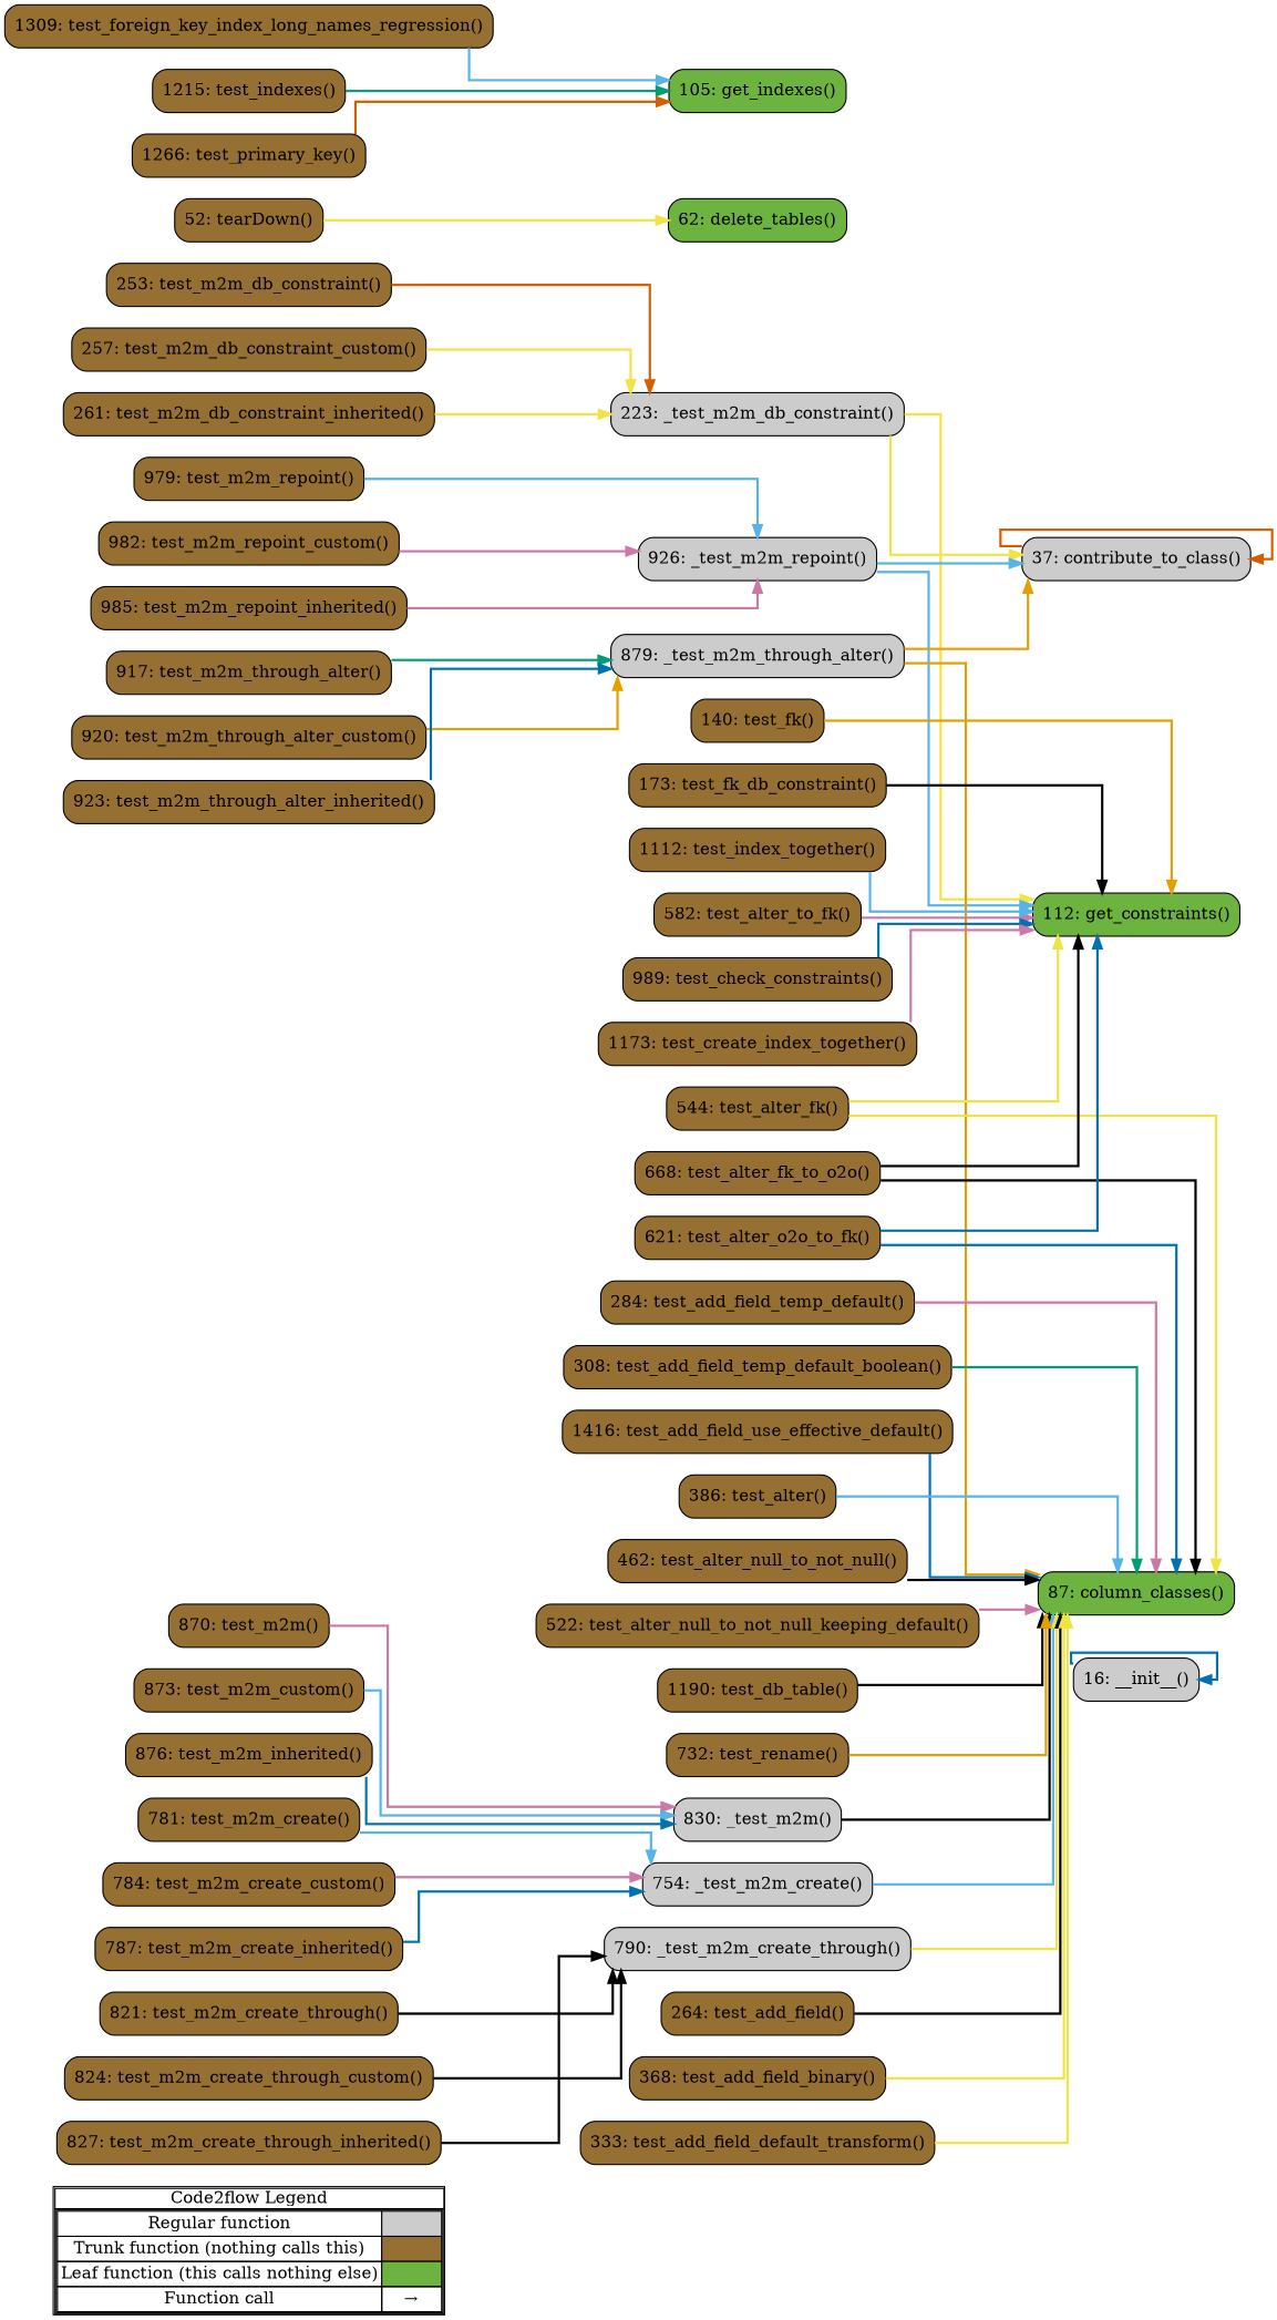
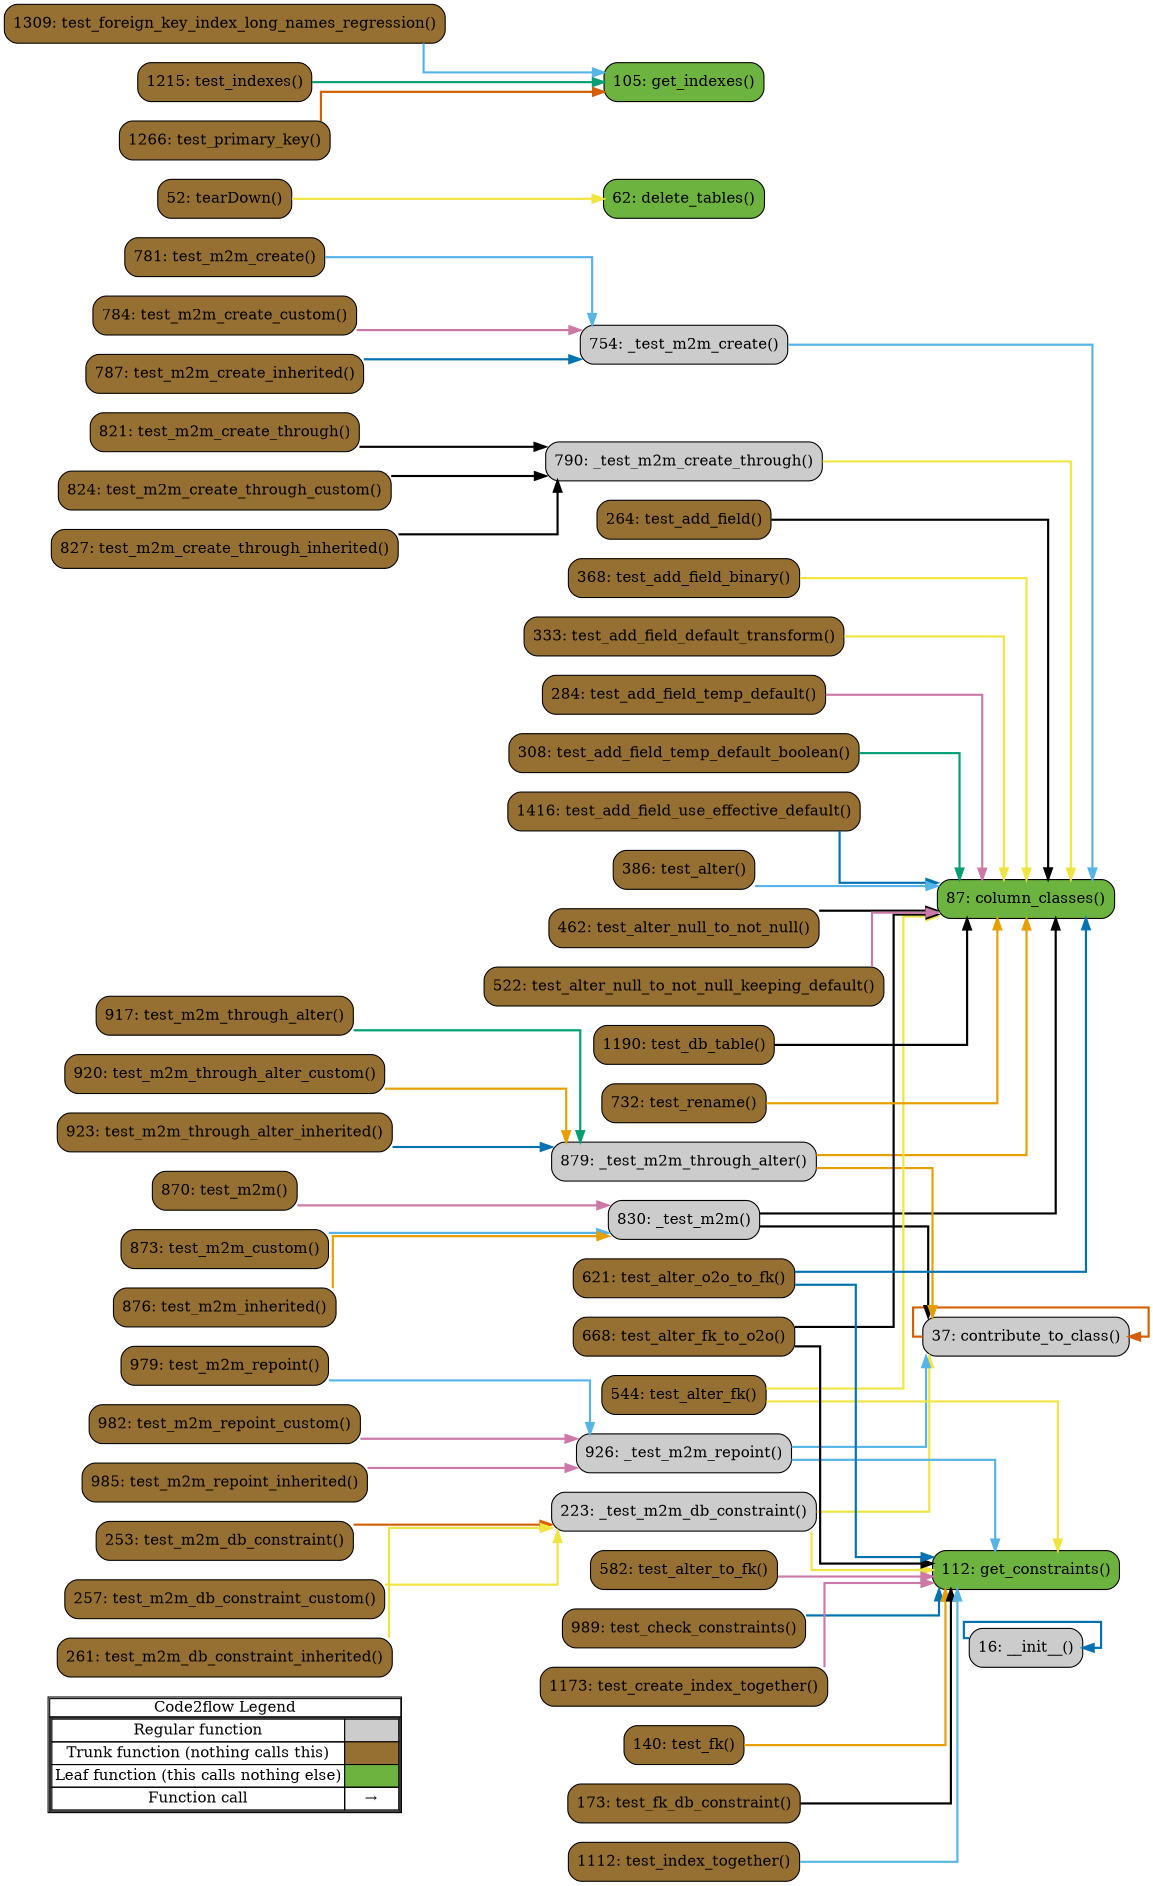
  digraph {
    concentrate=true
    rankdir=LR
    splines=ortho
    node [shape=rect fillcolor="#966F33" style="rounded,filled"]
    edge [color="#000000" penwidth=2]
    n1 [label=<         <table cellspacing="0" cellpadding="0" border="1"><tr><td>Code2flow Legend</td></tr><tr><td>         <table cellspacing="0">         <tr><td>Regular function</td><td width="50px" bgcolor='#cccccc'></td></tr>         <tr><td>Trunk function (nothing calls this)</td><td bgcolor='#966F33'></td></tr>         <tr><td>Leaf function (this calls nothing else)</td><td bgcolor='#6db33f'></td></tr>         <tr><td>Function call</td><td><font color='black'>&#8594;</font></td></tr>         </table></td></tr></table>         > margin=0 shape=none fillcolor="" style=""]
    n2 [fillcolor="#cccccc" label="16: __init__()"]
    n3 [fillcolor="#cccccc" label="37: contribute_to_class()"]
    n4 [fillcolor="#cccccc" label="830: _test_m2m()"]
    n5 [fillcolor="#cccccc" label="754: _test_m2m_create()"]
    n6 [fillcolor="#cccccc" label="790: _test_m2m_create_through()"]
    n7 [fillcolor="#cccccc" label="223: _test_m2m_db_constraint()"]
    n8 [fillcolor="#cccccc" label="926: _test_m2m_repoint()"]
    n9 [fillcolor="#cccccc" label="879: _test_m2m_through_alter()"]
    n10 [fillcolor="#6db33f" label="87: column_classes()"]
    n11 [fillcolor="#6db33f" label="62: delete_tables()"]
    n12 [fillcolor="#6db33f" label="112: get_constraints()"]
    n13 [fillcolor="#6db33f" label="105: get_indexes()"]
    n14 [label="52: tearDown()"]
    n15 [label="264: test_add_field()"]
    n16 [label="368: test_add_field_binary()"]
    n17 [label="333: test_add_field_default_transform()"]
    n18 [label="284: test_add_field_temp_default()"]
    n19 [label="308: test_add_field_temp_default_boolean()"]
    n20 [label="1416: test_add_field_use_effective_default()"]
    n21 [label="386: test_alter()"]
    n22 [label="544: test_alter_fk()"]
    n23 [label="668: test_alter_fk_to_o2o()"]
    n24 [label="462: test_alter_null_to_not_null()"]
    n25 [label="522: test_alter_null_to_not_null_keeping_default()"]
    n26 [label="621: test_alter_o2o_to_fk()"]
    n27 [label="582: test_alter_to_fk()"]
    n28 [label="989: test_check_constraints()"]
    n29 [label="1173: test_create_index_together()"]
    n30 [label="1190: test_db_table()"]
    n31 [label="140: test_fk()"]
    n32 [label="173: test_fk_db_constraint()"]
    n33 [label="1309: test_foreign_key_index_long_names_regression()"]
    n34 [label="1112: test_index_together()"]
    n35 [label="1215: test_indexes()"]
    n36 [label="870: test_m2m()"]
    n37 [label="781: test_m2m_create()"]
    n38 [label="784: test_m2m_create_custom()"]
    n39 [label="787: test_m2m_create_inherited()"]
    n40 [label="821: test_m2m_create_through()"]
    n41 [label="824: test_m2m_create_through_custom()"]
    n42 [label="827: test_m2m_create_through_inherited()"]
    n43 [label="873: test_m2m_custom()"]
    n44 [label="253: test_m2m_db_constraint()"]
    n45 [label="257: test_m2m_db_constraint_custom()"]
    n46 [label="261: test_m2m_db_constraint_inherited()"]
    n47 [label="876: test_m2m_inherited()"]
    n48 [label="979: test_m2m_repoint()"]
    n49 [label="982: test_m2m_repoint_custom()"]
    n50 [label="985: test_m2m_repoint_inherited()"]
    n51 [label="917: test_m2m_through_alter()"]
    n52 [label="920: test_m2m_through_alter_custom()"]
    n53 [label="923: test_m2m_through_alter_inherited()"]
    n54 [label="1266: test_primary_key()"]
    n55 [label="732: test_rename()"]
    subgraph sub_1 {
      label=legend
      rank=min
      n1
    }
    subgraph sub_2 {
      label="File: schema.fields"
      style=dotted
      subgraph sub_3 {
        label="Class: CustomManyToManyField"
        style=dotted
        n2
        n3
      }
    }
    subgraph sub_4 {
      label="File: schema.tests"
      style=dotted
      subgraph sub_5 {
        label="Class: SchemaTests"
        style=dotted
        n4
        n5
        n6
        n7
        n8
        n9
        n10
        n11
        n12
        n13
        n14
        n15
        n16
        n17
        n18
        n19
        n20
        n21
        n22
        n23
        n24
        n25
        n26
        n27
        n28
        n29
        n30
        n31
        n32
        n33
        n34
        n35
        n36
        n37
        n38
        n39
        n40
        n41
        n42
        n43
        n44
        n45
        n46
        n47
        n48
        n49
        n50
        n51
        n52
        n53
        n54
        n55
      }
    }
    n2 -> n2 [color="#0072B2"]
    n3 -> n3 [color="#D55E00"]
+   n4 -> n3
    n4 -> n10
    n5 -> n10 [color="#56B4E9"]
    n6 -> n10 [color="#F0E442"]
    n7 -> n3 [color="#F0E442"]
    n7 -> n12 [color="#F0E442"]
    n8 -> n3 [color="#56B4E9"]
    n8 -> n12 [color="#56B4E9"]
    n8 -> n12 [color="#56B4E9"]
    n9 -> n3 [color="#E69F00"]
    n9 -> n10 [color="#E69F00"]
    n9 -> n10 [color="#E69F00"]
    n14 -> n11 [color="#F0E442"]
    n15 -> n10
    n15 -> n10
    n16 -> n10 [color="#F0E442"]
    n17 -> n10 [color="#F0E442"]
    n18 -> n10 [color="#CC79A7"]
    n18 -> n10 [color="#CC79A7"]
    n19 -> n10 [color="#009E73"]
    n19 -> n10 [color="#009E73"]
    n20 -> n10 [color="#0072B2"]
    n21 -> n10 [color="#56B4E9"]
    n21 -> n10 [color="#56B4E9"]
    n21 -> n10 [color="#56B4E9"]
    n22 -> n10 [color="#F0E442"]
    n22 -> n10 [color="#F0E442"]
    n22 -> n12 [color="#F0E442"]
    n22 -> n12 [color="#F0E442"]
    n23 -> n10
    n23 -> n10
    n23 -> n12
    n23 -> n12
    n24 -> n10
    n24 -> n10
    n25 -> n10 [color="#CC79A7"]
    n25 -> n10 [color="#CC79A7"]
    n26 -> n10 [color="#0072B2"]
    n26 -> n10 [color="#0072B2"]
    n26 -> n12 [color="#0072B2"]
    n26 -> n12 [color="#0072B2"]
    n27 -> n12 [color="#CC79A7"]
    n27 -> n12 [color="#CC79A7"]
    n28 -> n12 [color="#0072B2"]
    n28 -> n12 [color="#0072B2"]
    n28 -> n12 [color="#0072B2"]
    n29 -> n12 [color="#CC79A7"]
    n30 -> n10
    n30 -> n10
    n30 -> n10
    n31 -> n12 [color="#E69F00"]
    n32 -> n12
    n32 -> n12
    n32 -> n12
    n32 -> n12
    n33 -> n13 [color="#56B4E9"]
    n34 -> n12 [color="#56B4E9"]
    n34 -> n12 [color="#56B4E9"]
    n34 -> n12 [color="#56B4E9"]
    n35 -> n13 [color="#009E73"]
    n35 -> n13 [color="#009E73"]
    n35 -> n13 [color="#009E73"]
    n35 -> n13 [color="#009E73"]
    n35 -> n13 [color="#009E73"]
    n36 -> n4 [color="#CC79A7"]
    n37 -> n5 [color="#56B4E9"]
    n38 -> n5 [color="#CC79A7"]
    n39 -> n5 [color="#0072B2"]
    n40 -> n6
    n41 -> n6
    n42 -> n6
    n43 -> n4 [color="#56B4E9"]
    n44 -> n7 [color="#D55E00"]
    n45 -> n7 [color="#F0E442"]
    n46 -> n7 [color="#F0E442"]
-   n47 -> n4 [color="#0072B2"]
+   n47 -> n4 [color="#E69F00"]
    n48 -> n8 [color="#56B4E9"]
    n49 -> n8 [color="#CC79A7"]
    n50 -> n8 [color="#CC79A7"]
    n51 -> n9 [color="#009E73"]
    n52 -> n9 [color="#E69F00"]
    n53 -> n9 [color="#0072B2"]
    n54 -> n13 [color="#D55E00"]
    n54 -> n13 [color="#D55E00"]
    n54 -> n13 [color="#D55E00"]
    n55 -> n10 [color="#E69F00"]
    n55 -> n10 [color="#E69F00"]
  }
